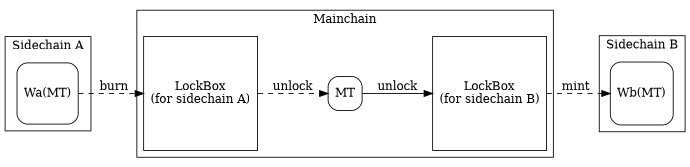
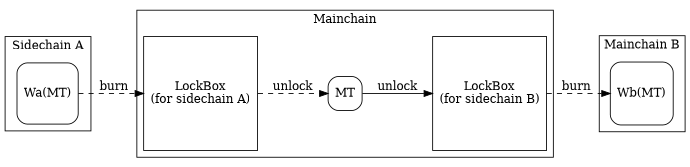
  digraph {
    rankdir=LR
    node [shape=square style=rounded]
    edge [style=dashed]
    n1 [label="Wa(MT)"]
    n2 [label=MT]
    n3 [label="LockBox\n(for sidechain A)" style=""]
    n4 [label="LockBox\n(for sidechain B)" style=""]
    n5 [label="Wb(MT)"]
    subgraph cluster_1 {
      label="Sidechain A"
      n1
    }
    subgraph cluster_2 {
      label=Mainchain
      n2
      n3
      n4
    }
    subgraph cluster_3 {
-     label="Sidechain B"
+     label="Mainchain B"
      n5
    }
    n1 -> n3 [label=burn]
    n2 -> n4 [label=unlock style=""]
    n3 -> n2 [label=unlock]
-   n4 -> n5 [label=mint]
+   n4 -> n5 [label=burn]
  }
